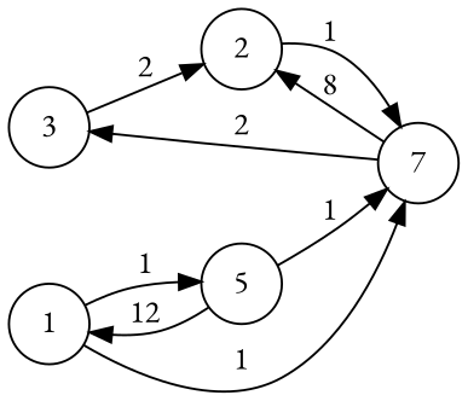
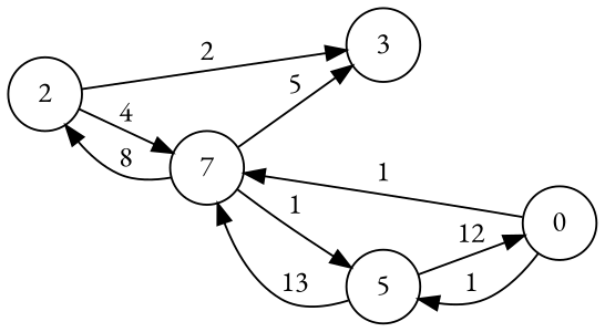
  digraph {
    fontname="EB Garamond"
    rankdir=LR
    node [fontname="EB Garamond" shape=circle]
    edge [fontname="EB Garamond"]
    3
    2
-   1
+   1 [label=0]
    5
    n5 [label=7]
-   3 -> 2 [label=2]
-   2 -> n5 [label=1]
+   2 -> 3 [label=2]
+   2 -> n5 [label=4]
    1 -> 5 [label=1]
    1 -> n5 [label=1]
    5 -> 1 [label=12]
-   5 -> n5 [label=1]
-   n5 -> 3 [label=2]
+   5 -> n5 [label=13]
+   n5 -> 3 [label=5]
    n5 -> 2 [label=8]
+   n5 -> 5 [label=1]
  }
